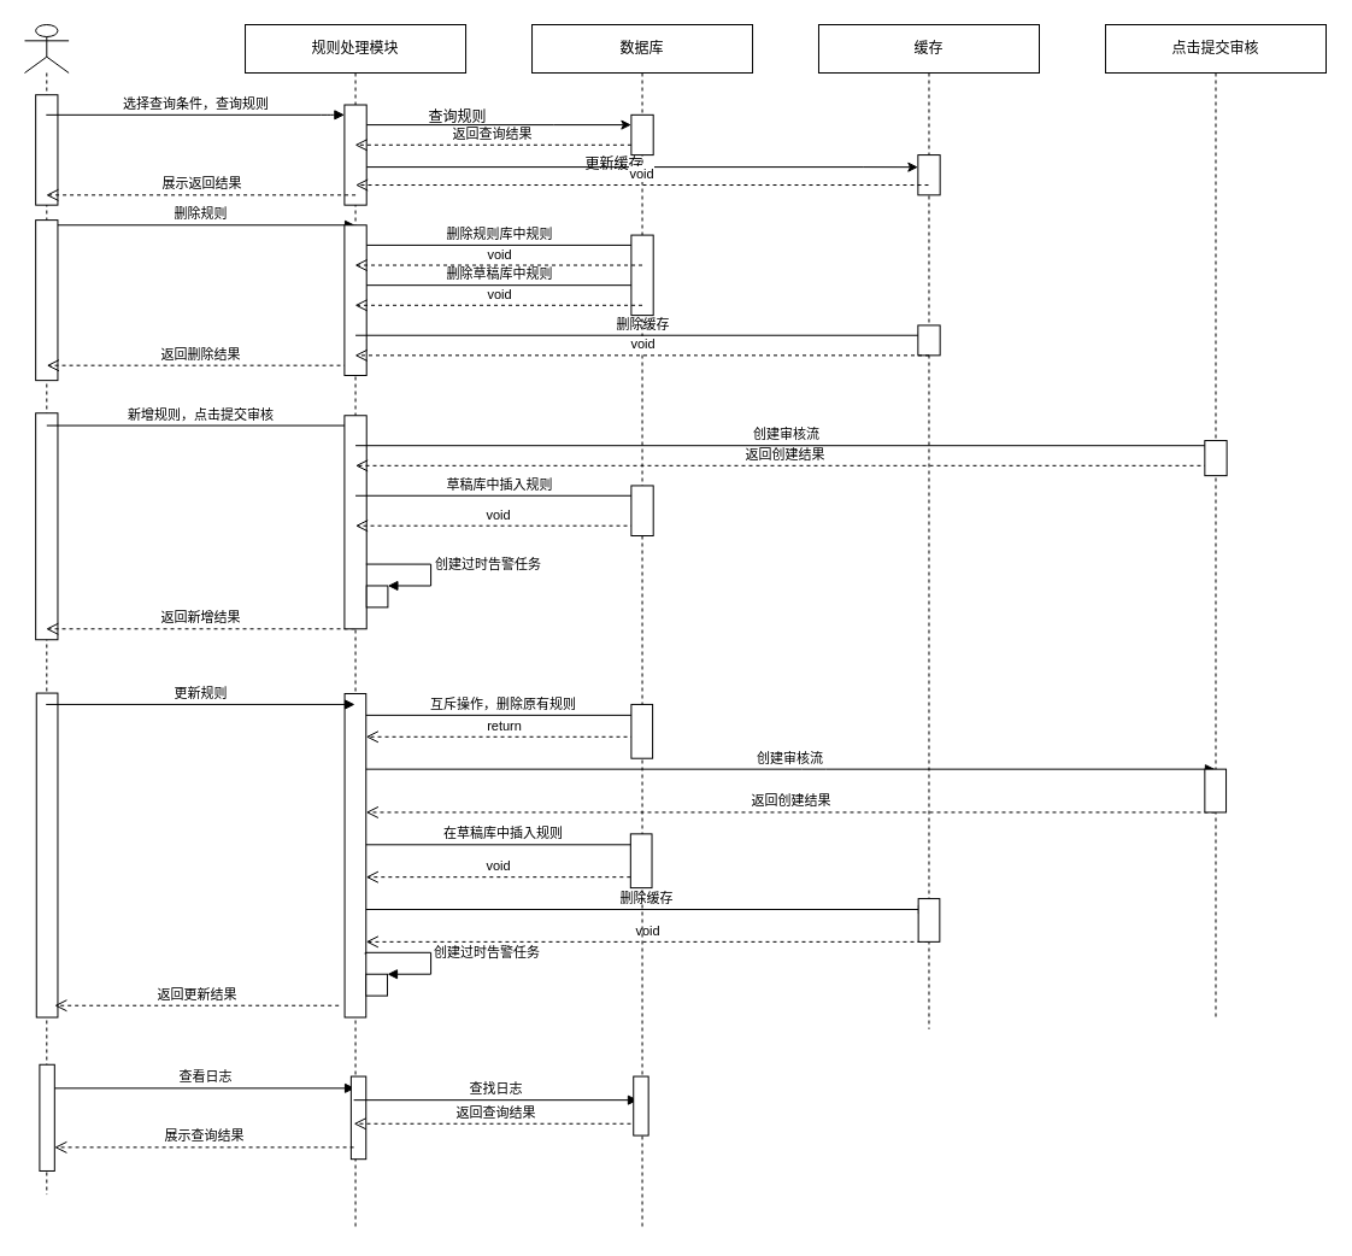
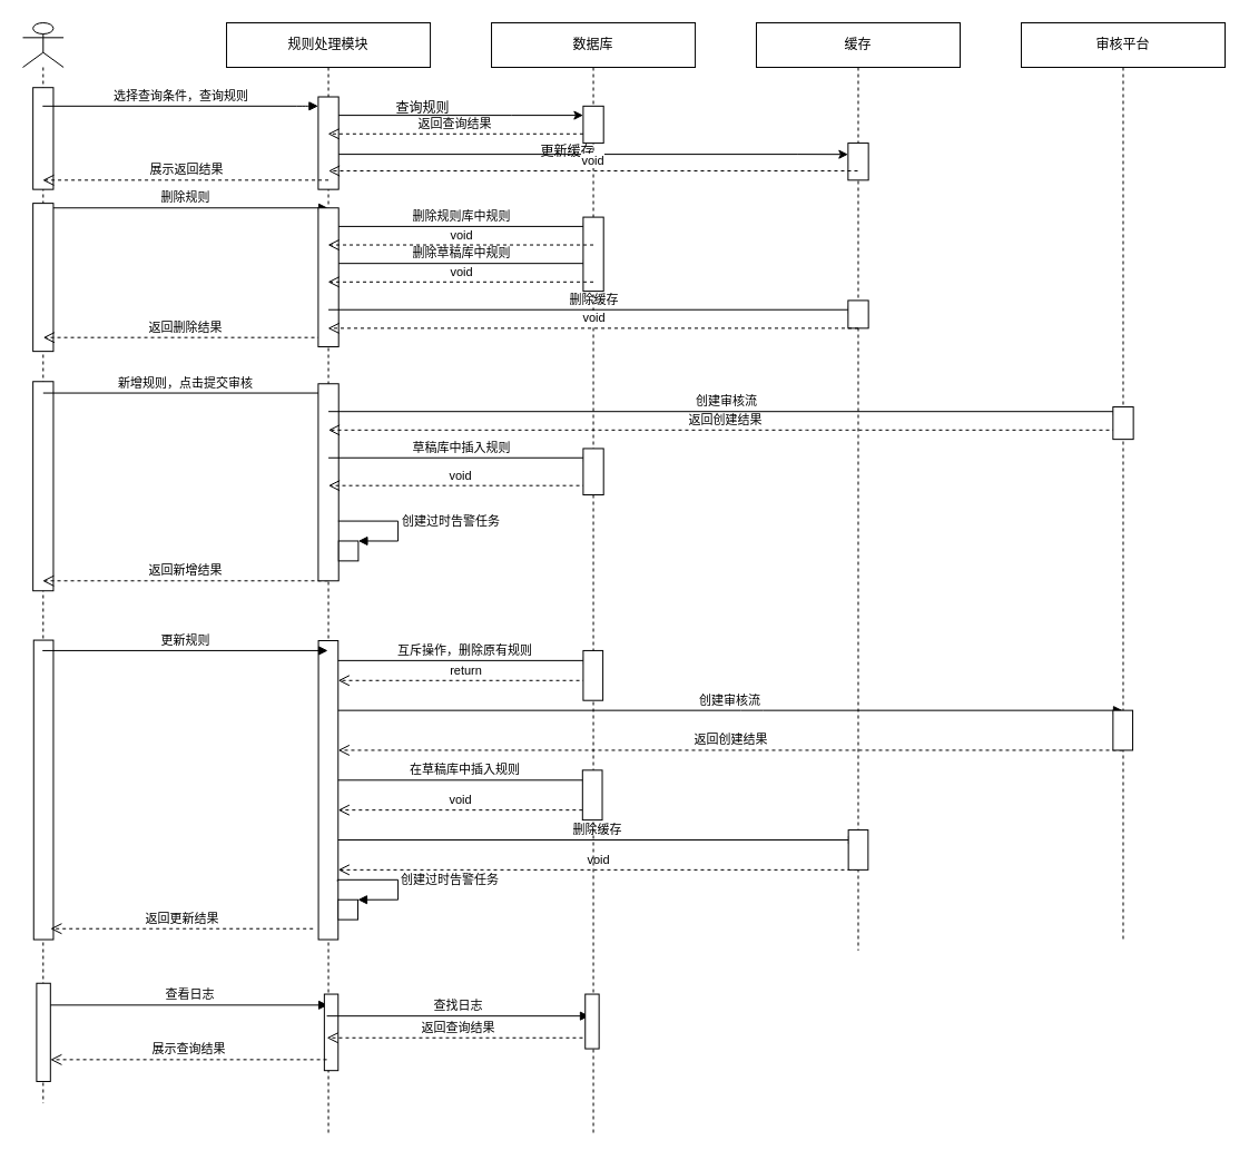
  <mxCell id="0" />
  <mxCell id="1" parent="0" />
  <mxCell id="2" value="" style="group" vertex="1" connectable="0" parent="1"><mxGeometry x="20" y="20" width="1080" height="1000" as="geometry" /></mxCell>
  <mxCell id="3" value="" style="group" vertex="1" connectable="0" parent="2"><mxGeometry width="1080" height="1000" as="geometry" /></mxCell>
  <mxCell id="4" value="删除规则" style="html=1;verticalAlign=bottom;endArrow=block;" edge="1" parent="3" target="16"><mxGeometry width="80" relative="1" as="geometry"><mxPoint x="18.305" y="166.28" as="sourcePoint" /><mxPoint x="164.746" y="166.28" as="targetPoint" /></mxGeometry></mxCell>
  <mxCell id="5" value="" style="shape=umlLifeline;participant=umlActor;perimeter=lifelinePerimeter;whiteSpace=wrap;html=1;container=1;collapsible=0;recursiveResize=0;verticalAlign=top;spacingTop=36;labelBackgroundColor=#ffffff;outlineConnect=0;" vertex="1" parent="3"><mxGeometry width="36.608" height="970.588" as="geometry" /></mxCell>
  <mxCell id="6" value="" style="html=1;points=[];perimeter=orthogonalPerimeter;" vertex="1" parent="5"><mxGeometry x="9.153" y="58.198" width="18.305" height="91.454" as="geometry" /></mxCell>
  <mxCell id="7" value="" style="html=1;points=[];perimeter=orthogonalPerimeter;" vertex="1" parent="5"><mxGeometry x="9.153" y="162.123" width="18.305" height="133.024" as="geometry" /></mxCell>
  <mxCell id="8" value="返回删除结果" style="html=1;verticalAlign=bottom;endArrow=open;dashed=1;endSize=8;" edge="1" parent="5" source="16"><mxGeometry relative="1" as="geometry"><mxPoint x="164.746" y="282.676" as="sourcePoint" /><mxPoint x="18.305" y="282.676" as="targetPoint" /></mxGeometry></mxCell>
  <mxCell id="9" value="" style="html=1;points=[];perimeter=orthogonalPerimeter;" vertex="1" parent="5"><mxGeometry x="9.153" y="322.251" width="18.307" height="187.98" as="geometry" /></mxCell>
  <mxCell id="10" value="新增规则，点击提交审核" style="html=1;verticalAlign=bottom;endArrow=block;" edge="1" parent="5" target="16"><mxGeometry width="80" relative="1" as="geometry"><mxPoint x="18.305" y="332.56" as="sourcePoint" /><mxPoint x="164.746" y="332.56" as="targetPoint" /></mxGeometry></mxCell>
  <mxCell id="11" value="返回新增结果" style="html=1;verticalAlign=bottom;endArrow=open;dashed=1;endSize=8;" edge="1" parent="5" source="16"><mxGeometry relative="1" as="geometry"><mxPoint x="159.344" y="501.279" as="sourcePoint" /><mxPoint x="17.705" y="501.279" as="targetPoint" /></mxGeometry></mxCell>
  <mxCell id="12" value="" style="html=1;points=[];perimeter=orthogonalPerimeter;" vertex="1" parent="5"><mxGeometry x="9.757" y="554.569" width="17.702" height="268.961" as="geometry" /></mxCell>
  <mxCell id="13" value="返回更新结果" style="html=1;verticalAlign=bottom;endArrow=open;dashed=1;endSize=8;" edge="1" parent="5"><mxGeometry relative="1" as="geometry"><mxPoint x="260.69" y="813.725" as="sourcePoint" /><mxPoint x="24.828" y="813.725" as="targetPoint" /></mxGeometry></mxCell>
  <mxCell id="14" value="" style="html=1;points=[];perimeter=orthogonalPerimeter;" vertex="1" parent="5"><mxGeometry x="12.401" y="862.745" width="12.414" height="88.235" as="geometry" /></mxCell>
  <mxCell id="15" value="查看日志" style="html=1;verticalAlign=bottom;endArrow=block;" edge="1" parent="5" target="16"><mxGeometry width="80" relative="1" as="geometry"><mxPoint x="24.828" y="882.353" as="sourcePoint" /><mxPoint x="124.138" y="882.353" as="targetPoint" /></mxGeometry></mxCell>
  <mxCell id="16" value="规则处理模块" style="shape=umlLifeline;perimeter=lifelinePerimeter;whiteSpace=wrap;html=1;container=1;collapsible=0;recursiveResize=0;outlineConnect=0;" vertex="1" parent="3"><mxGeometry x="183.029" width="183.029" height="1000" as="geometry" /></mxCell>
  <mxCell id="17" value="" style="html=1;points=[];perimeter=orthogonalPerimeter;" vertex="1" parent="16"><mxGeometry x="82.373" y="66.512" width="18.305" height="83.14" as="geometry" /></mxCell>
  <mxCell id="18" value="删除规则库中规则" style="html=1;verticalAlign=bottom;endArrow=block;" edge="1" parent="16" target="43"><mxGeometry width="80" relative="1" as="geometry"><mxPoint x="91.525" y="182.908" as="sourcePoint" /><mxPoint x="237.966" y="182.908" as="targetPoint" /></mxGeometry></mxCell>
  <mxCell id="19" value="删除草稿库中规则" style="html=1;verticalAlign=bottom;endArrow=block;" edge="1" parent="16" target="43"><mxGeometry width="80" relative="1" as="geometry"><mxPoint x="91.525" y="216.164" as="sourcePoint" /><mxPoint x="237.966" y="216.164" as="targetPoint" /></mxGeometry></mxCell>
  <mxCell id="20" value="" style="html=1;points=[];perimeter=orthogonalPerimeter;" vertex="1" parent="16"><mxGeometry x="82.373" y="166.28" width="18.305" height="124.71" as="geometry" /></mxCell>
  <mxCell id="21" value="删除缓存" style="html=1;verticalAlign=bottom;endArrow=block;" edge="1" parent="16" target="51"><mxGeometry width="80" relative="1" as="geometry"><mxPoint x="91.525" y="257.734" as="sourcePoint" /><mxPoint x="237.966" y="257.734" as="targetPoint" /></mxGeometry></mxCell>
  <mxCell id="22" value="" style="html=1;points=[];perimeter=orthogonalPerimeter;" vertex="1" parent="16"><mxGeometry x="82.381" y="324.247" width="18.307" height="177.032" as="geometry" /></mxCell>
  <mxCell id="23" value="创建审核流" style="html=1;verticalAlign=bottom;endArrow=block;" edge="1" parent="16" target="65"><mxGeometry width="80" relative="1" as="geometry"><mxPoint x="91.525" y="349.188" as="sourcePoint" /><mxPoint x="237.966" y="349.188" as="targetPoint" /></mxGeometry></mxCell>
  <mxCell id="24" value="返回创建结果" style="html=1;verticalAlign=bottom;endArrow=open;dashed=1;endSize=8;" edge="1" parent="16" source="65"><mxGeometry relative="1" as="geometry"><mxPoint x="237.966" y="365.816" as="sourcePoint" /><mxPoint x="91.525" y="365.816" as="targetPoint" /><Array as="points"><mxPoint x="530.847" y="365.816" /></Array></mxGeometry></mxCell>
  <mxCell id="25" value="草稿库中插入规则" style="html=1;verticalAlign=bottom;endArrow=block;" edge="1" parent="16" target="43"><mxGeometry width="80" relative="1" as="geometry"><mxPoint x="91.525" y="390.758" as="sourcePoint" /><mxPoint x="237.966" y="390.758" as="targetPoint" /></mxGeometry></mxCell>
  <mxCell id="26" value="void" style="html=1;verticalAlign=bottom;endArrow=open;dashed=1;endSize=8;" edge="1" parent="16" source="43"><mxGeometry relative="1" as="geometry"><mxPoint x="237.966" y="415.7" as="sourcePoint" /><mxPoint x="91.525" y="415.7" as="targetPoint" /></mxGeometry></mxCell>
  <mxCell id="27" value="" style="html=1;points=[];perimeter=orthogonalPerimeter;" vertex="1" parent="16"><mxGeometry x="100.67" y="465.473" width="17.705" height="17.903" as="geometry" /></mxCell>
  <mxCell id="28" value="创建过时告警任务" style="edgeStyle=orthogonalEdgeStyle;html=1;align=left;spacingLeft=2;endArrow=block;rounded=0;entryX=1;entryY=0;" edge="1" target="27" parent="16"><mxGeometry relative="1" as="geometry"><mxPoint x="100.237" y="447.57" as="sourcePoint" /><Array as="points"><mxPoint x="154.033" y="447.57" /><mxPoint x="154.033" y="465.473" /><mxPoint x="118.623" y="465.473" /></Array></mxGeometry></mxCell>
  <mxCell id="29" value="" style="html=1;points=[];perimeter=orthogonalPerimeter;" vertex="1" parent="16"><mxGeometry x="82.539" y="554.99" width="17.702" height="268.539" as="geometry" /></mxCell>
  <mxCell id="30" value="互斥操作，删除原有规则" style="html=1;verticalAlign=bottom;endArrow=block;" edge="1" parent="16" target="43"><mxGeometry width="80" relative="1" as="geometry"><mxPoint x="100.245" y="572.89" as="sourcePoint" /><mxPoint x="241.885" y="572.89" as="targetPoint" /></mxGeometry></mxCell>
  <mxCell id="31" value="return" style="html=1;verticalAlign=bottom;endArrow=open;dashed=1;endSize=8;" edge="1" parent="16" source="43"><mxGeometry relative="1" as="geometry"><mxPoint x="241.885" y="590.793" as="sourcePoint" /><mxPoint x="100.245" y="590.793" as="targetPoint" /><Array as="points" /></mxGeometry></mxCell>
  <mxCell id="32" value="创建审核流" style="html=1;verticalAlign=bottom;endArrow=block;" edge="1" parent="16" target="65"><mxGeometry width="80" relative="1" as="geometry"><mxPoint x="100.245" y="617.647" as="sourcePoint" /><mxPoint x="241.885" y="617.647" as="targetPoint" /><Array as="points"><mxPoint x="472.049" y="617.647" /></Array></mxGeometry></mxCell>
  <mxCell id="33" value="返回创建结果" style="html=1;verticalAlign=bottom;endArrow=open;dashed=1;endSize=8;" edge="1" parent="16" source="65"><mxGeometry relative="1" as="geometry"><mxPoint x="241.885" y="653.453" as="sourcePoint" /><mxPoint x="100.245" y="653.453" as="targetPoint" /><Array as="points"><mxPoint x="525.163" y="653.453" /></Array></mxGeometry></mxCell>
  <mxCell id="34" value="在草稿库中插入规则" style="html=1;verticalAlign=bottom;endArrow=block;" edge="1" parent="16" target="43"><mxGeometry width="80" relative="1" as="geometry"><mxPoint x="100.245" y="680.307" as="sourcePoint" /><mxPoint x="241.885" y="680.307" as="targetPoint" /></mxGeometry></mxCell>
  <mxCell id="35" value="void" style="html=1;verticalAlign=bottom;endArrow=open;dashed=1;endSize=8;" edge="1" parent="16" source="49"><mxGeometry relative="1" as="geometry"><mxPoint x="241.885" y="707.161" as="sourcePoint" /><mxPoint x="100.245" y="707.161" as="targetPoint" /></mxGeometry></mxCell>
  <mxCell id="36" value="删除缓存" style="html=1;verticalAlign=bottom;endArrow=block;" edge="1" parent="16" target="51"><mxGeometry width="80" relative="1" as="geometry"><mxPoint x="100.245" y="734.015" as="sourcePoint" /><mxPoint x="241.885" y="734.015" as="targetPoint" /></mxGeometry></mxCell>
  <mxCell id="37" value="void" style="html=1;verticalAlign=bottom;endArrow=open;dashed=1;endSize=8;" edge="1" parent="16" source="51"><mxGeometry relative="1" as="geometry"><mxPoint x="241.885" y="760.87" as="sourcePoint" /><mxPoint x="100.245" y="760.87" as="targetPoint" /></mxGeometry></mxCell>
  <mxCell id="38" value="" style="html=1;points=[];perimeter=orthogonalPerimeter;" vertex="1" parent="16"><mxGeometry x="100.245" y="787.724" width="17.705" height="17.903" as="geometry" /></mxCell>
  <mxCell id="39" value="创建过时告警任务" style="edgeStyle=orthogonalEdgeStyle;html=1;align=left;spacingLeft=2;endArrow=block;rounded=0;entryX=1;entryY=0;exitX=0.967;exitY=0.805;exitDx=0;exitDy=0;exitPerimeter=0;" edge="1" target="38" parent="16" source="29"><mxGeometry relative="1" as="geometry"><mxPoint x="109.098" y="769.821" as="sourcePoint" /><Array as="points"><mxPoint x="99.148" y="769.821" /><mxPoint x="154.033" y="769.821" /><mxPoint x="154.033" y="787.724" /></Array></mxGeometry></mxCell>
  <mxCell id="40" value="" style="html=1;points=[];perimeter=orthogonalPerimeter;" vertex="1" parent="16"><mxGeometry x="87.828" y="872.549" width="12.414" height="68.627" as="geometry" /></mxCell>
  <mxCell id="41" value="查找日志" style="html=1;verticalAlign=bottom;endArrow=block;entryX=0.3;entryY=0.4;entryDx=0;entryDy=0;entryPerimeter=0;" edge="1" parent="16" target="50"><mxGeometry width="80" relative="1" as="geometry"><mxPoint x="90.074" y="892.157" as="sourcePoint" /><mxPoint x="189.385" y="892.157" as="targetPoint" /></mxGeometry></mxCell>
  <mxCell id="42" value="返回查询结果" style="html=1;verticalAlign=bottom;endArrow=open;dashed=1;endSize=8;" edge="1" parent="16"><mxGeometry relative="1" as="geometry"><mxPoint x="325.937" y="911.765" as="sourcePoint" /><mxPoint x="90.074" y="911.765" as="targetPoint" /></mxGeometry></mxCell>
  <mxCell id="43" value="数据库" style="shape=umlLifeline;perimeter=lifelinePerimeter;whiteSpace=wrap;html=1;container=1;collapsible=0;recursiveResize=0;outlineConnect=0;" vertex="1" parent="3"><mxGeometry x="421.026" width="183.029" height="1000" as="geometry" /></mxCell>
  <mxCell id="44" value="" style="html=1;points=[];perimeter=orthogonalPerimeter;" vertex="1" parent="43"><mxGeometry x="82.373" y="74.826" width="18.305" height="33.256" as="geometry" /></mxCell>
  <mxCell id="45" value="" style="html=1;points=[];perimeter=orthogonalPerimeter;" vertex="1" parent="43"><mxGeometry x="82.373" y="174.594" width="18.305" height="66.512" as="geometry" /></mxCell>
  <mxCell id="46" value="" style="html=1;points=[];perimeter=orthogonalPerimeter;" vertex="1" parent="43"><mxGeometry x="82.373" y="382.444" width="18.305" height="41.57" as="geometry" /></mxCell>
  <mxCell id="47" value="更新缓存" style="text;html=1;align=center;verticalAlign=middle;resizable=0;points=[];autosize=1;" vertex="1" parent="43"><mxGeometry x="38.405" y="105.627" width="60" height="20" as="geometry" /></mxCell>
  <mxCell id="48" value="" style="html=1;points=[];perimeter=orthogonalPerimeter;" vertex="1" parent="43"><mxGeometry x="82.381" y="563.939" width="17.705" height="44.757" as="geometry" /></mxCell>
  <mxCell id="49" value="" style="html=1;points=[];perimeter=orthogonalPerimeter;" vertex="1" parent="43"><mxGeometry x="81.797" y="671.355" width="17.705" height="44.757" as="geometry" /></mxCell>
  <mxCell id="50" value="" style="html=1;points=[];perimeter=orthogonalPerimeter;" vertex="1" parent="43"><mxGeometry x="84.215" y="872.549" width="12.414" height="49.02" as="geometry" /></mxCell>
  <mxCell id="51" value="缓存" style="shape=umlLifeline;perimeter=lifelinePerimeter;whiteSpace=wrap;html=1;container=1;collapsible=0;recursiveResize=0;outlineConnect=0;" vertex="1" parent="3"><mxGeometry x="658.974" width="183.029" height="833.333" as="geometry" /></mxCell>
  <mxCell id="52" value="" style="html=1;points=[];perimeter=orthogonalPerimeter;" vertex="1" parent="51"><mxGeometry x="82.373" y="108.082" width="18.305" height="33.256" as="geometry" /></mxCell>
  <mxCell id="53" value="" style="html=1;points=[];perimeter=orthogonalPerimeter;" vertex="1" parent="51"><mxGeometry x="82.373" y="249.42" width="18.305" height="24.942" as="geometry" /></mxCell>
  <mxCell id="54" value="" style="html=1;points=[];perimeter=orthogonalPerimeter;" vertex="1" parent="51"><mxGeometry x="82.664" y="725.064" width="17.705" height="35.806" as="geometry" /></mxCell>
  <mxCell id="55" value="选择查询条件，查询规则" style="html=1;verticalAlign=bottom;endArrow=block;" edge="1" parent="3" source="5" target="17"><mxGeometry width="80" relative="1" as="geometry"><mxPoint x="128.136" y="74.826" as="sourcePoint" /><mxPoint x="256.271" y="74.826" as="targetPoint" /><Array as="points"><mxPoint x="256.271" y="74.826" /></Array></mxGeometry></mxCell>
  <mxCell id="56" style="edgeStyle=orthogonalEdgeStyle;rounded=0;orthogonalLoop=1;jettySize=auto;html=1;" edge="1" parent="3" source="17" target="44"><mxGeometry relative="1" as="geometry"><mxPoint x="475.932" y="84.803" as="targetPoint" /><Array as="points"><mxPoint x="439.322" y="83.14" /><mxPoint x="439.322" y="83.14" /></Array></mxGeometry></mxCell>
  <mxCell id="57" value="查询规则" style="text;html=1;align=center;verticalAlign=middle;resizable=0;points=[];autosize=1;" vertex="1" parent="3"><mxGeometry x="329.492" y="66.512" width="60" height="20" as="geometry" /></mxCell>
  <mxCell id="58" value="返回查询结果" style="html=1;verticalAlign=bottom;endArrow=open;dashed=1;endSize=8;" edge="1" parent="3" source="44" target="16"><mxGeometry relative="1" as="geometry"><mxPoint x="494.237" y="99.768" as="sourcePoint" /><mxPoint x="347.797" y="99.768" as="targetPoint" /><Array as="points"><mxPoint x="457.627" y="99.768" /></Array></mxGeometry></mxCell>
  <mxCell id="59" style="edgeStyle=orthogonalEdgeStyle;rounded=0;orthogonalLoop=1;jettySize=auto;html=1;entryX=0;entryY=0.304;entryDx=0;entryDy=0;entryPerimeter=0;" edge="1" parent="3" source="17" target="52"><mxGeometry relative="1" as="geometry"><Array as="points"><mxPoint x="695.593" y="118.059" /><mxPoint x="695.593" y="118.059" /></Array></mxGeometry></mxCell>
  <mxCell id="60" value="void" style="html=1;verticalAlign=bottom;endArrow=open;dashed=1;endSize=8;" edge="1" parent="3" source="51"><mxGeometry relative="1" as="geometry"><mxPoint x="421.017" y="133.024" as="sourcePoint" /><mxPoint x="274.576" y="133.024" as="targetPoint" /></mxGeometry></mxCell>
  <mxCell id="61" value="展示返回结果" style="html=1;verticalAlign=bottom;endArrow=open;dashed=1;endSize=8;" edge="1" parent="3" target="5"><mxGeometry relative="1" as="geometry"><mxPoint x="274.576" y="141.338" as="sourcePoint" /><mxPoint x="128.136" y="141.338" as="targetPoint" /></mxGeometry></mxCell>
  <mxCell id="62" value="void" style="html=1;verticalAlign=bottom;endArrow=open;dashed=1;endSize=8;" edge="1" parent="3" target="16"><mxGeometry relative="1" as="geometry"><mxPoint x="512.542" y="199.536" as="sourcePoint" /><mxPoint x="366.102" y="199.536" as="targetPoint" /></mxGeometry></mxCell>
  <mxCell id="63" value="void" style="html=1;verticalAlign=bottom;endArrow=open;dashed=1;endSize=8;" edge="1" parent="3" target="16"><mxGeometry relative="1" as="geometry"><mxPoint x="512.542" y="232.792" as="sourcePoint" /><mxPoint x="366.102" y="232.792" as="targetPoint" /></mxGeometry></mxCell>
  <mxCell id="64" value="void" style="html=1;verticalAlign=bottom;endArrow=open;dashed=1;endSize=8;" edge="1" parent="3" target="16"><mxGeometry relative="1" as="geometry"><mxPoint x="750.508" y="274.362" as="sourcePoint" /><mxPoint x="604.068" y="274.362" as="targetPoint" /><Array as="points"><mxPoint x="567.458" y="274.362" /></Array></mxGeometry></mxCell>
- <mxCell id="65" value="点击提交审核" style="shape=umlLifeline;perimeter=lifelinePerimeter;whiteSpace=wrap;html=1;container=1;collapsible=0;recursiveResize=0;outlineConnect=0;" vertex="1" parent="3"><mxGeometry x="896.971" width="183.029" height="823.529" as="geometry" /></mxCell>
+ <mxCell id="65" value="审核平台" style="shape=umlLifeline;perimeter=lifelinePerimeter;whiteSpace=wrap;html=1;container=1;collapsible=0;recursiveResize=0;outlineConnect=0;" vertex="1" parent="3"><mxGeometry x="896.971" width="183.029" height="823.529" as="geometry" /></mxCell>
  <mxCell id="66" value="" style="html=1;points=[];perimeter=orthogonalPerimeter;" vertex="1" parent="65"><mxGeometry x="82.373" y="345.031" width="18.305" height="29.099" as="geometry" /></mxCell>
  <mxCell id="67" value="" style="html=1;points=[];perimeter=orthogonalPerimeter;" vertex="1" parent="65"><mxGeometry x="82.381" y="617.647" width="17.705" height="35.806" as="geometry" /></mxCell>
  <mxCell id="68" value="更新规则" style="html=1;verticalAlign=bottom;endArrow=block;" edge="1" parent="3" target="16"><mxGeometry width="80" relative="1" as="geometry"><mxPoint x="17.705" y="563.939" as="sourcePoint" /><mxPoint x="159.344" y="563.939" as="targetPoint" /></mxGeometry></mxCell>
  <mxCell id="69" value="展示查询结果" style="html=1;verticalAlign=bottom;endArrow=open;dashed=1;endSize=8;" edge="1" parent="3" target="14"><mxGeometry relative="1" as="geometry"><mxPoint x="273.103" y="931.373" as="sourcePoint" /><mxPoint x="173.793" y="931.373" as="targetPoint" /></mxGeometry></mxCell>
